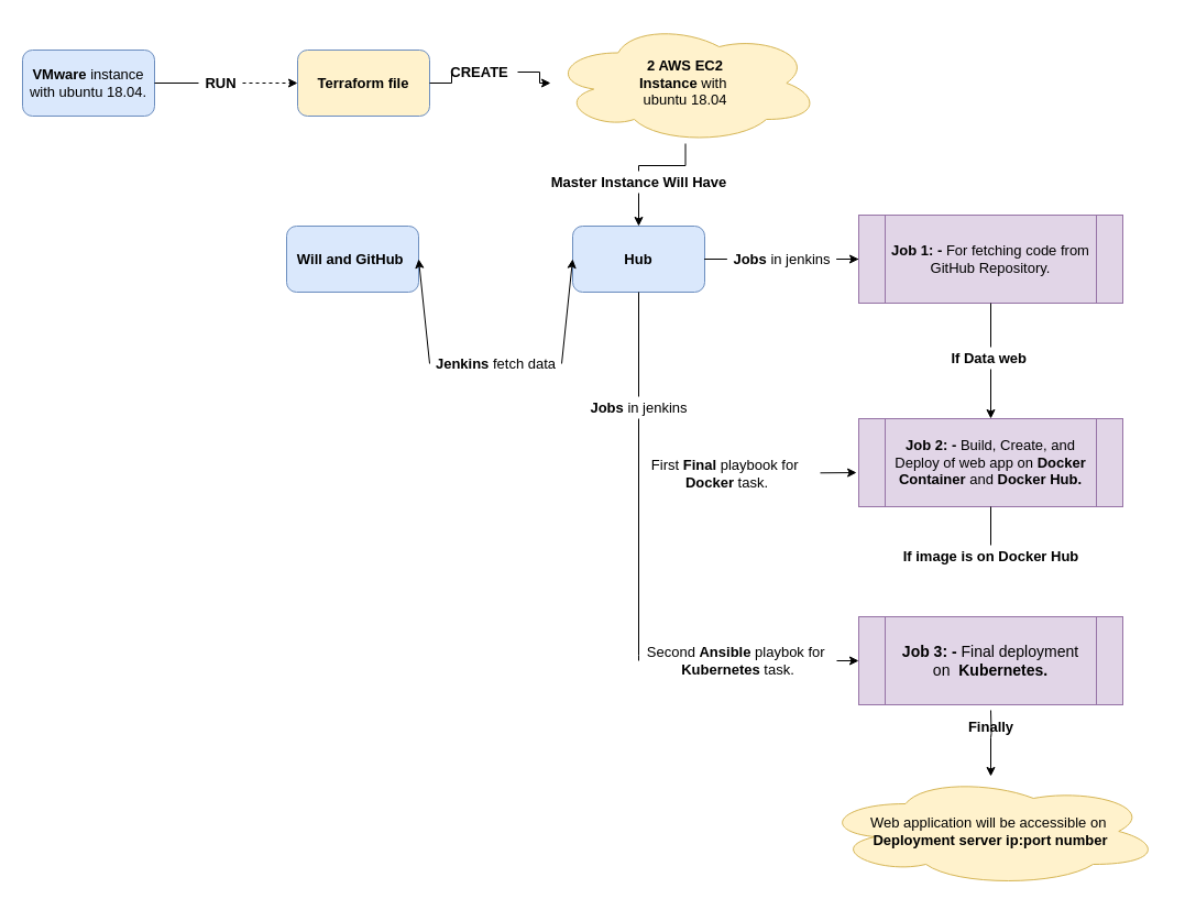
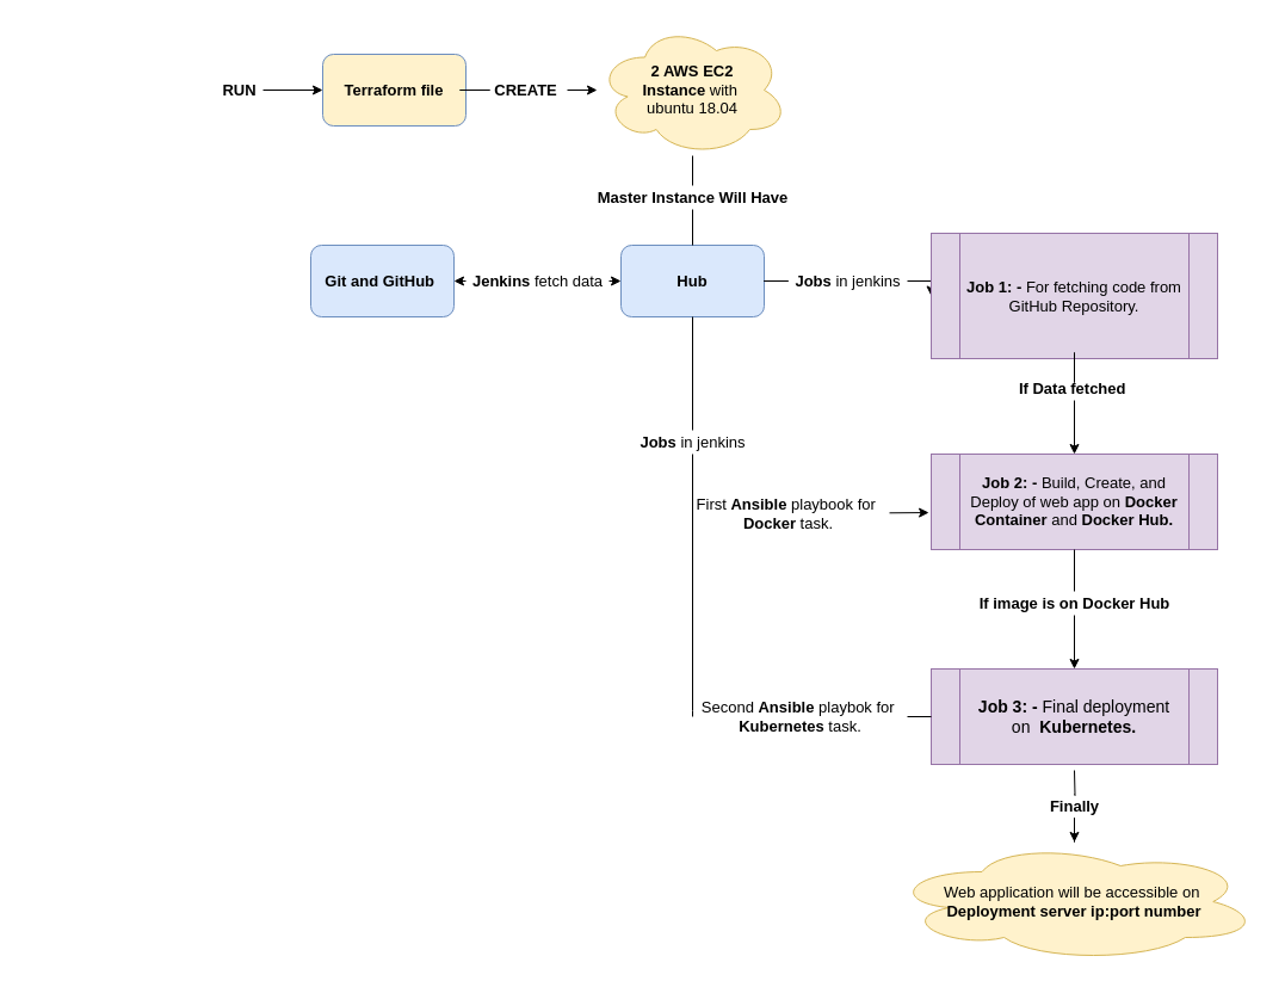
  <mxCell id="0" />
  <mxCell id="1" parent="0" />
  <mxCell id="2" value="" style="edgeStyle=orthogonalEdgeStyle;rounded=0;orthogonalLoop=1;jettySize=auto;html=1;entryX=0;entryY=0.5;entryDx=0;entryDy=0;startArrow=none;" edge="1" parent="1" source="41" target="10"><mxGeometry relative="1" as="geometry"><mxPoint x="720" y="235" as="targetPoint" /></mxGeometry></mxCell>
  <mxCell id="3" value="&lt;b&gt;&lt;font style=&quot;font-size: 13px&quot;&gt;Hub&lt;/font&gt;&lt;/b&gt;" style="rounded=1;whiteSpace=wrap;html=1;fillColor=#dae8fc;strokeColor=#6c8ebf;" vertex="1" parent="1"><mxGeometry x="520" y="205" width="120" height="60" as="geometry" /></mxCell>
- <mxCell id="4" value="" style="edgeStyle=orthogonalEdgeStyle;rounded=0;orthogonalLoop=1;jettySize=auto;html=1;entryX=0;entryY=0.5;entryDx=0;entryDy=0;startArrow=none;dashed=1;" edge="1" parent="1" source="23" target="7"><mxGeometry relative="1" as="geometry"><mxPoint x="240" y="75" as="targetPoint" /></mxGeometry></mxCell>
- <mxCell id="5" value="&lt;font style=&quot;font-size: 13px&quot;&gt;&lt;b&gt;VMware &lt;/b&gt;instance with ubuntu 18.04.&lt;/font&gt;" style="rounded=1;whiteSpace=wrap;html=1;fillColor=#dae8fc;strokeColor=#6c8ebf;" vertex="1" parent="1"><mxGeometry x="20" y="45" width="120" height="60" as="geometry" /></mxCell>
+ <mxCell id="4" value="" style="edgeStyle=orthogonalEdgeStyle;rounded=0;orthogonalLoop=1;jettySize=auto;html=1;entryX=0;entryY=0.5;entryDx=0;entryDy=0;startArrow=none;" edge="1" parent="1" source="23" target="7"><mxGeometry relative="1" as="geometry"><mxPoint x="240" y="75" as="targetPoint" /></mxGeometry></mxCell>
  <mxCell id="6" value="" style="edgeStyle=orthogonalEdgeStyle;rounded=0;orthogonalLoop=1;jettySize=auto;html=1;startArrow=none;" edge="1" parent="1" source="21" target="17"><mxGeometry relative="1" as="geometry" /></mxCell>
  <mxCell id="7" value="&lt;b&gt;&lt;font style=&quot;font-size: 13px&quot;&gt;Terraform file&lt;/font&gt;&lt;/b&gt;" style="rounded=1;whiteSpace=wrap;html=1;fillColor=#fff2cc;strokeColor=#6c8ebf;" vertex="1" parent="1"><mxGeometry x="270" y="45" width="120" height="60" as="geometry" /></mxCell>
- <mxCell id="8" value="&lt;b&gt;&lt;font style=&quot;font-size: 13px&quot;&gt;Will and GitHub&amp;nbsp;&lt;/font&gt;&lt;/b&gt;" style="rounded=1;whiteSpace=wrap;html=1;fillColor=#dae8fc;strokeColor=#6c8ebf;" vertex="1" parent="1"><mxGeometry x="260" y="205" width="120" height="60" as="geometry" /></mxCell>
+ <mxCell id="8" value="&lt;b&gt;&lt;font style=&quot;font-size: 13px&quot;&gt;Git and GitHub&amp;nbsp;&lt;/font&gt;&lt;/b&gt;" style="rounded=1;whiteSpace=wrap;html=1;fillColor=#dae8fc;strokeColor=#6c8ebf;" vertex="1" parent="1"><mxGeometry x="260" y="205" width="120" height="60" as="geometry" /></mxCell>
  <mxCell id="9" value="" style="edgeStyle=orthogonalEdgeStyle;rounded=0;orthogonalLoop=1;jettySize=auto;html=1;startArrow=none;" edge="1" parent="1" source="35" target="12"><mxGeometry relative="1" as="geometry" /></mxCell>
- <mxCell id="10" value="&lt;font style=&quot;font-size: 13px&quot;&gt;&lt;b&gt;Job 1: -&lt;/b&gt;&amp;nbsp;For fetching code from GitHub Repository.&lt;/font&gt;" style="shape=process;whiteSpace=wrap;html=1;backgroundOutline=1;fillColor=#e1d5e7;strokeColor=#9673a6;" vertex="1" parent="1"><mxGeometry x="780" y="195" width="240" height="80" as="geometry" /></mxCell>
+ <mxCell id="10" value="&lt;font style=&quot;font-size: 13px&quot;&gt;&lt;b&gt;Job 1: -&lt;/b&gt;&amp;nbsp;For fetching code from GitHub Repository.&lt;/font&gt;" style="shape=process;whiteSpace=wrap;html=1;backgroundOutline=1;fillColor=#e1d5e7;strokeColor=#9673a6;" vertex="1" parent="1"><mxGeometry x="780" y="195" width="240" height="105" as="geometry" /></mxCell>
+ <mxCell id="11" value="" style="edgeStyle=orthogonalEdgeStyle;rounded=0;orthogonalLoop=1;jettySize=auto;html=1;startArrow=none;" edge="1" parent="1" source="37" target="14"><mxGeometry relative="1" as="geometry" /></mxCell>
  <mxCell id="12" value="&lt;font style=&quot;font-size: 13px&quot;&gt;&lt;b&gt;Job 2: -&lt;/b&gt;&amp;nbsp;Build, Create, and Deploy of web app on &lt;b&gt;Docker Container &lt;/b&gt;and &lt;b&gt;Docker Hub.&lt;/b&gt;&lt;/font&gt;" style="shape=process;whiteSpace=wrap;html=1;backgroundOutline=1;fillColor=#e1d5e7;strokeColor=#9673a6;" vertex="1" parent="1"><mxGeometry x="780" y="380" width="240" height="80" as="geometry" /></mxCell>
  <mxCell id="13" value="" style="edgeStyle=orthogonalEdgeStyle;rounded=0;orthogonalLoop=1;jettySize=auto;html=1;startArrow=none;" edge="1" parent="1" source="39" target="15"><mxGeometry relative="1" as="geometry" /></mxCell>
  <mxCell id="14" value="&lt;font style=&quot;font-size: 14px&quot;&gt;&lt;b&gt;Job 3: -&lt;/b&gt;&amp;nbsp;Final deployment on&amp;nbsp;&lt;b&gt;&amp;nbsp;Kubernetes.&lt;/b&gt;&lt;/font&gt;" style="shape=process;whiteSpace=wrap;html=1;backgroundOutline=1;fillColor=#e1d5e7;strokeColor=#9673a6;" vertex="1" parent="1"><mxGeometry x="780" y="560" width="240" height="80" as="geometry" /></mxCell>
  <mxCell id="15" value="&lt;font style=&quot;font-size: 13px&quot;&gt;Web application will be accessible on&amp;nbsp;&lt;br&gt;&lt;b&gt;Deployment server ip:port number&lt;/b&gt;&lt;/font&gt;" style="ellipse;shape=cloud;whiteSpace=wrap;html=1;fillColor=#fff2cc;strokeColor=#d6b656;" vertex="1" parent="1"><mxGeometry x="745" y="705" width="310" height="100" as="geometry" /></mxCell>
- <mxCell id="16" value="" style="edgeStyle=orthogonalEdgeStyle;rounded=0;orthogonalLoop=1;jettySize=auto;html=1;startArrow=none;" edge="1" parent="1" source="19" target="3"><mxGeometry relative="1" as="geometry" /></mxCell>
- <mxCell id="17" value="&lt;font style=&quot;font-size: 13px&quot;&gt;&lt;b&gt;2 AWS EC2 &lt;br&gt;Instance &lt;/b&gt;with&amp;nbsp;&lt;br&gt;ubuntu 18.04&lt;/font&gt;" style="ellipse;shape=cloud;whiteSpace=wrap;html=1;fillColor=#fff2cc;strokeColor=#d6b656;" vertex="1" parent="1"><mxGeometry x="500" y="20" width="245" height="110" as="geometry" /></mxCell>
+ <mxCell id="16" value="" style="edgeStyle=orthogonalEdgeStyle;rounded=0;orthogonalLoop=1;jettySize=auto;html=1;startArrow=none;endArrow=none;" edge="1" parent="1" source="19" target="3"><mxGeometry relative="1" as="geometry" /></mxCell>
+ <mxCell id="17" value="&lt;font style=&quot;font-size: 13px&quot;&gt;&lt;b&gt;2 AWS EC2 &lt;br&gt;Instance &lt;/b&gt;with&amp;nbsp;&lt;br&gt;ubuntu 18.04&lt;/font&gt;" style="ellipse;shape=cloud;whiteSpace=wrap;html=1;fillColor=#fff2cc;strokeColor=#d6b656;" vertex="1" parent="1"><mxGeometry x="500" y="20" width="160" height="110" as="geometry" /></mxCell>
  <mxCell id="18" value="" style="endArrow=classic;startArrow=none;html=1;rounded=0;entryX=0;entryY=0.5;entryDx=0;entryDy=0;exitX=1;exitY=0.5;exitDx=0;exitDy=0;" edge="1" parent="1" source="25" target="3"><mxGeometry width="50" height="50" relative="1" as="geometry"><mxPoint x="400" y="335" as="sourcePoint" /><mxPoint x="450" y="285" as="targetPoint" /></mxGeometry></mxCell>
  <mxCell id="19" value="&lt;b&gt;&lt;font style=&quot;font-size: 13px&quot;&gt;Master Instance Will Have&lt;/font&gt;&lt;/b&gt;" style="text;html=1;align=center;verticalAlign=middle;resizable=0;points=[];autosize=1;strokeColor=none;fillColor=none;" vertex="1" parent="1"><mxGeometry x="490" y="155" width="180" height="20" as="geometry" /></mxCell>
  <mxCell id="20" value="" style="edgeStyle=orthogonalEdgeStyle;rounded=0;orthogonalLoop=1;jettySize=auto;html=1;endArrow=none;" edge="1" parent="1" source="17" target="19"><mxGeometry relative="1" as="geometry"><mxPoint x="570" y="130" as="sourcePoint" /><mxPoint x="580" y="205" as="targetPoint" /></mxGeometry></mxCell>
- <mxCell id="21" value="&lt;b&gt;&lt;font style=&quot;font-size: 13px&quot;&gt;CREATE&lt;/font&gt;&lt;/b&gt;" style="text;html=1;align=center;verticalAlign=middle;resizable=0;points=[];autosize=1;strokeColor=none;fillColor=none;" vertex="1" parent="1"><mxGeometry x="400" y="55" width="70" height="20" as="geometry" /></mxCell>
+ <mxCell id="21" value="&lt;b&gt;&lt;font style=&quot;font-size: 13px&quot;&gt;CREATE&lt;/font&gt;&lt;/b&gt;" style="text;html=1;align=center;verticalAlign=middle;resizable=0;points=[];autosize=1;strokeColor=none;fillColor=none;" vertex="1" parent="1"><mxGeometry x="405" y="65" width="70" height="20" as="geometry" /></mxCell>
  <mxCell id="22" value="" style="edgeStyle=orthogonalEdgeStyle;rounded=0;orthogonalLoop=1;jettySize=auto;html=1;endArrow=none;" edge="1" parent="1" source="7" target="21"><mxGeometry relative="1" as="geometry"><mxPoint x="390" y="75" as="sourcePoint" /><mxPoint x="490" y="75" as="targetPoint" /></mxGeometry></mxCell>
  <mxCell id="23" value="&lt;b&gt;&lt;font style=&quot;font-size: 13px&quot;&gt;RUN&lt;/font&gt;&lt;/b&gt;" style="text;html=1;align=center;verticalAlign=middle;resizable=0;points=[];autosize=1;strokeColor=none;fillColor=none;" vertex="1" parent="1"><mxGeometry x="180" y="65" width="40" height="20" as="geometry" /></mxCell>
- <mxCell id="24" value="" style="edgeStyle=orthogonalEdgeStyle;rounded=0;orthogonalLoop=1;jettySize=auto;html=1;entryX=0;entryY=0.5;entryDx=0;entryDy=0;endArrow=none;" edge="1" parent="1" source="5" target="23"><mxGeometry relative="1" as="geometry"><mxPoint x="140" y="75" as="sourcePoint" /><mxPoint x="270" y="75" as="targetPoint" /></mxGeometry></mxCell>
- <mxCell id="25" value="&lt;font style=&quot;font-size: 13px&quot;&gt;&lt;b&gt;Jenkins &lt;/b&gt;fetch data&lt;/font&gt;" style="text;html=1;align=center;verticalAlign=middle;resizable=0;points=[];autosize=1;strokeColor=none;fillColor=none;" vertex="1" parent="1"><mxGeometry x="390" y="320" width="120" height="20" as="geometry" /></mxCell>
+ <mxCell id="25" value="&lt;font style=&quot;font-size: 13px&quot;&gt;&lt;b&gt;Jenkins &lt;/b&gt;fetch data&lt;/font&gt;" style="text;html=1;align=center;verticalAlign=middle;resizable=0;points=[];autosize=1;strokeColor=none;fillColor=none;" vertex="1" parent="1"><mxGeometry x="390" y="225" width="120" height="20" as="geometry" /></mxCell>
  <mxCell id="26" value="" style="endArrow=none;startArrow=classic;html=1;rounded=0;entryX=0;entryY=0.5;entryDx=0;entryDy=0;exitX=1;exitY=0.5;exitDx=0;exitDy=0;" edge="1" parent="1" source="8" target="25"><mxGeometry width="50" height="50" relative="1" as="geometry"><mxPoint x="390" y="235" as="sourcePoint" /><mxPoint x="520" y="235" as="targetPoint" /></mxGeometry></mxCell>
  <mxCell id="27" value="" style="endArrow=none;html=1;rounded=0;entryX=0.5;entryY=1;entryDx=0;entryDy=0;startArrow=none;" edge="1" parent="1" source="30" target="3"><mxGeometry width="50" height="50" relative="1" as="geometry"><mxPoint x="580" y="595" as="sourcePoint" /><mxPoint x="450" y="285" as="targetPoint" /></mxGeometry></mxCell>
  <mxCell id="28" value="" style="endArrow=classic;html=1;rounded=0;entryX=-0.008;entryY=0.613;entryDx=0;entryDy=0;entryPerimeter=0;startArrow=none;" edge="1" parent="1" source="32" target="12"><mxGeometry width="50" height="50" relative="1" as="geometry"><mxPoint x="580" y="429" as="sourcePoint" /><mxPoint x="450" y="285" as="targetPoint" /></mxGeometry></mxCell>
- <mxCell id="29" value="" style="endArrow=classic;html=1;rounded=0;entryX=0;entryY=0.5;entryDx=0;entryDy=0;startArrow=none;" edge="1" parent="1" source="33" target="14"><mxGeometry width="50" height="50" relative="1" as="geometry"><mxPoint x="580" y="595" as="sourcePoint" /><mxPoint x="450" y="285" as="targetPoint" /></mxGeometry></mxCell>
+ <mxCell id="29" value="" style="endArrow=none;html=1;rounded=0;entryX=0;entryY=0.5;entryDx=0;entryDy=0;startArrow=none;" edge="1" parent="1" source="33" target="14"><mxGeometry width="50" height="50" relative="1" as="geometry"><mxPoint x="580" y="595" as="sourcePoint" /><mxPoint x="450" y="285" as="targetPoint" /></mxGeometry></mxCell>
  <mxCell id="30" value="&lt;font style=&quot;font-size: 13px&quot;&gt;&lt;b&gt;Jobs &lt;/b&gt;in jenkins&lt;/font&gt;" style="text;html=1;align=center;verticalAlign=middle;resizable=0;points=[];autosize=1;strokeColor=none;fillColor=none;" vertex="1" parent="1"><mxGeometry x="530" y="360" width="100" height="20" as="geometry" /></mxCell>
  <mxCell id="31" value="" style="endArrow=none;html=1;rounded=0;entryX=0.5;entryY=1;entryDx=0;entryDy=0;" edge="1" parent="1" target="30"><mxGeometry width="50" height="50" relative="1" as="geometry"><mxPoint x="580" y="595" as="sourcePoint" /><mxPoint x="580" y="265" as="targetPoint" /></mxGeometry></mxCell>
- <mxCell id="32" value="&lt;font style=&quot;font-size: 13px&quot;&gt;First&amp;nbsp;&lt;b&gt;Final &lt;/b&gt;playbook for&amp;nbsp;&lt;br&gt;&lt;b&gt;Docker &lt;/b&gt;task.&lt;/font&gt;" style="text;html=1;align=center;verticalAlign=middle;resizable=0;points=[];autosize=1;strokeColor=none;fillColor=none;" vertex="1" parent="1"><mxGeometry x="575" y="415" width="170" height="30" as="geometry" /></mxCell>
+ <mxCell id="32" value="&lt;font style=&quot;font-size: 13px&quot;&gt;First&amp;nbsp;&lt;b&gt;Ansible &lt;/b&gt;playbook for&amp;nbsp;&lt;br&gt;&lt;b&gt;Docker &lt;/b&gt;task.&lt;/font&gt;" style="text;html=1;align=center;verticalAlign=middle;resizable=0;points=[];autosize=1;strokeColor=none;fillColor=none;" vertex="1" parent="1"><mxGeometry x="575" y="415" width="170" height="30" as="geometry" /></mxCell>
  <mxCell id="33" value="&lt;font style=&quot;font-size: 13px&quot;&gt;Second &lt;b&gt;Ansible &lt;/b&gt;playbok for&amp;nbsp;&lt;br&gt;&lt;b&gt;Kubernetes&lt;/b&gt;&amp;nbsp;task.&lt;/font&gt;" style="text;html=1;align=center;verticalAlign=middle;resizable=0;points=[];autosize=1;strokeColor=none;fillColor=none;" vertex="1" parent="1"><mxGeometry x="580" y="585" width="180" height="30" as="geometry" /></mxCell>
  <mxCell id="34" value="" style="endArrow=none;html=1;rounded=0;entryX=0;entryY=0.5;entryDx=0;entryDy=0;" edge="1" parent="1" target="33"><mxGeometry width="50" height="50" relative="1" as="geometry"><mxPoint x="580" y="595" as="sourcePoint" /><mxPoint x="770" y="595" as="targetPoint" /></mxGeometry></mxCell>
- <mxCell id="35" value="&lt;b&gt;&lt;font style=&quot;font-size: 13px&quot;&gt;If Data web&amp;nbsp;&lt;/font&gt;&lt;/b&gt;" style="text;html=1;align=center;verticalAlign=middle;resizable=0;points=[];autosize=1;strokeColor=none;fillColor=none;" vertex="1" parent="1"><mxGeometry x="845" y="315" width="110" height="20" as="geometry" /></mxCell>
+ <mxCell id="35" value="&lt;b&gt;&lt;font style=&quot;font-size: 13px&quot;&gt;If Data fetched&amp;nbsp;&lt;/font&gt;&lt;/b&gt;" style="text;html=1;align=center;verticalAlign=middle;resizable=0;points=[];autosize=1;strokeColor=none;fillColor=none;" vertex="1" parent="1"><mxGeometry x="845" y="315" width="110" height="20" as="geometry" /></mxCell>
  <mxCell id="36" value="" style="edgeStyle=orthogonalEdgeStyle;rounded=0;orthogonalLoop=1;jettySize=auto;html=1;endArrow=none;" edge="1" parent="1" source="10" target="35"><mxGeometry relative="1" as="geometry"><mxPoint x="890" y="275" as="sourcePoint" /><mxPoint x="890" y="380" as="targetPoint" /></mxGeometry></mxCell>
  <mxCell id="37" value="&lt;b&gt;&lt;font style=&quot;font-size: 13px&quot;&gt;If image is on Docker Hub&lt;/font&gt;&lt;/b&gt;" style="text;html=1;align=center;verticalAlign=middle;resizable=0;points=[];autosize=1;strokeColor=none;fillColor=none;" vertex="1" parent="1"><mxGeometry x="810" y="495" width="180" height="20" as="geometry" /></mxCell>
  <mxCell id="38" value="" style="edgeStyle=orthogonalEdgeStyle;rounded=0;orthogonalLoop=1;jettySize=auto;html=1;endArrow=none;" edge="1" parent="1" source="12" target="37"><mxGeometry relative="1" as="geometry"><mxPoint x="890" y="460" as="sourcePoint" /><mxPoint x="890" y="555" as="targetPoint" /></mxGeometry></mxCell>
- <mxCell id="39" value="&lt;b&gt;&lt;font style=&quot;font-size: 13px&quot;&gt;Finally&lt;/font&gt;&lt;/b&gt;" style="text;html=1;align=center;verticalAlign=middle;resizable=0;points=[];autosize=1;strokeColor=none;fillColor=none;" vertex="1" parent="1"><mxGeometry x="870" y="650" width="60" height="20" as="geometry" /></mxCell>
+ <mxCell id="39" value="&lt;b&gt;&lt;font style=&quot;font-size: 13px&quot;&gt;Finally&lt;/font&gt;&lt;/b&gt;" style="text;html=1;align=center;verticalAlign=middle;resizable=0;points=[];autosize=1;strokeColor=none;fillColor=none;" vertex="1" parent="1"><mxGeometry x="870" y="665" width="60" height="20" as="geometry" /></mxCell>
  <mxCell id="40" value="" style="edgeStyle=orthogonalEdgeStyle;rounded=0;orthogonalLoop=1;jettySize=auto;html=1;endArrow=none;" edge="1" parent="1" target="39"><mxGeometry relative="1" as="geometry"><mxPoint x="900" y="645" as="sourcePoint" /><mxPoint x="890" y="695" as="targetPoint" /></mxGeometry></mxCell>
  <mxCell id="41" value="&lt;b style=&quot;font-size: 13px;&quot;&gt;Jobs &lt;/b&gt;in jenkins" style="text;html=1;align=center;verticalAlign=middle;resizable=0;points=[];autosize=1;strokeColor=none;fillColor=none;fontSize=13;" vertex="1" parent="1"><mxGeometry x="660" y="225" width="100" height="20" as="geometry" /></mxCell>
  <mxCell id="42" value="" style="edgeStyle=orthogonalEdgeStyle;rounded=0;orthogonalLoop=1;jettySize=auto;html=1;entryX=0;entryY=0.5;entryDx=0;entryDy=0;endArrow=none;" edge="1" parent="1" source="3" target="41"><mxGeometry relative="1" as="geometry"><mxPoint x="640" y="235" as="sourcePoint" /><mxPoint x="770" y="235" as="targetPoint" /></mxGeometry></mxCell>
